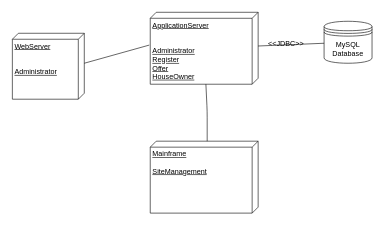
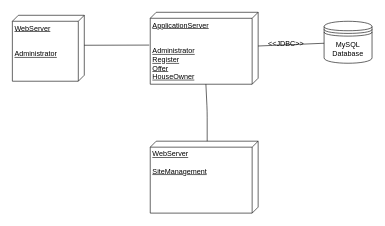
  <mxCell id="0" />
  <mxCell id="1" parent="0" />
- <mxCell id="2" value="WebServer&lt;br&gt;&lt;br&gt;&lt;br&gt;Administrator&lt;br&gt;" style="verticalAlign=top;align=left;spacingTop=8;spacingLeft=2;spacingRight=12;shape=cube;size=10;direction=south;fontStyle=4;html=1;" vertex="1" parent="1"><mxGeometry x="20" y="55" width="120" height="110" as="geometry" /></mxCell>
+ <mxCell id="2" value="WebServer&lt;br&gt;&lt;br&gt;&lt;br&gt;Administrator&lt;br&gt;" style="verticalAlign=top;align=left;spacingTop=8;spacingLeft=2;spacingRight=12;shape=cube;size=10;direction=south;fontStyle=4;html=1;" vertex="1" parent="1"><mxGeometry x="20" y="25" width="120" height="110" as="geometry" /></mxCell>
  <mxCell id="3" value="ApplicationServer&lt;br&gt;&lt;br&gt;&lt;br&gt;Administrator&lt;br&gt;Register&lt;br&gt;Offer&lt;br&gt;HouseOwner&lt;br&gt;" style="verticalAlign=top;align=left;spacingTop=8;spacingLeft=2;spacingRight=12;shape=cube;size=10;direction=south;fontStyle=4;html=1;" vertex="1" parent="1"><mxGeometry x="250" y="20" width="180" height="120" as="geometry" /></mxCell>
  <mxCell id="4" value="MySQL&lt;br&gt;Database&lt;br&gt;" style="shape=datastore;whiteSpace=wrap;html=1;" vertex="1" parent="1"><mxGeometry x="540" y="35" width="80" height="70" as="geometry" /></mxCell>
  <mxCell id="5" value="" style="endArrow=none;html=1;entryX=0.456;entryY=1.009;entryDx=0;entryDy=0;entryPerimeter=0;exitX=0;exitY=0;exitDx=50;exitDy=0;exitPerimeter=0;" edge="1" parent="1" source="2" target="3"><mxGeometry width="50" height="50" relative="1" as="geometry"><mxPoint x="150" y="115" as="sourcePoint" /><mxPoint x="200" y="65" as="targetPoint" /></mxGeometry></mxCell>
  <mxCell id="6" value="" style="endArrow=none;html=1;" edge="1" parent="1" source="3" target="4"><mxGeometry width="50" height="50" relative="1" as="geometry"><mxPoint x="470" y="110" as="sourcePoint" /><mxPoint x="520" y="60" as="targetPoint" /></mxGeometry></mxCell>
  <mxCell id="7" value="&amp;lt;&amp;lt;JDBC&amp;gt;&amp;gt;" style="text;html=1;resizable=0;points=[];autosize=1;align=left;verticalAlign=top;spacingTop=-4;" vertex="1" parent="1"><mxGeometry x="445" y="62" width="80" height="10" as="geometry" /></mxCell>
- <mxCell id="8" value="Mainframe&lt;br&gt;&lt;br&gt;SiteManagement" style="verticalAlign=top;align=left;spacingTop=8;spacingLeft=2;spacingRight=12;shape=cube;size=10;direction=south;fontStyle=4;html=1;" vertex="1" parent="1"><mxGeometry x="250" y="235" width="180" height="120" as="geometry" /></mxCell>
+ <mxCell id="8" value="WebServer&lt;br&gt;&lt;br&gt;SiteManagement" style="verticalAlign=top;align=left;spacingTop=8;spacingLeft=2;spacingRight=12;shape=cube;size=10;direction=south;fontStyle=4;html=1;" vertex="1" parent="1"><mxGeometry x="250" y="235" width="180" height="120" as="geometry" /></mxCell>
  <mxCell id="9" value="" style="endArrow=none;html=1;exitX=0;exitY=0;exitDx=0;exitDy=85;exitPerimeter=0;" edge="1" parent="1" source="8" target="3"><mxGeometry width="50" height="50" relative="1" as="geometry"><mxPoint x="315" y="215" as="sourcePoint" /><mxPoint x="365" y="165" as="targetPoint" /><Array as="points"><mxPoint x="345" y="185" /></Array></mxGeometry></mxCell>
